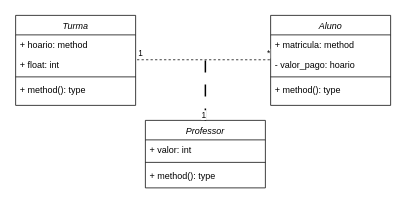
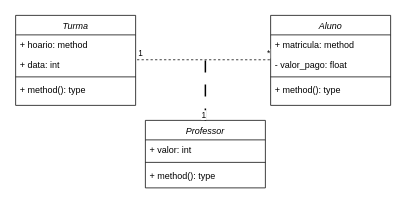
  <mxCell id="0" />
  <mxCell id="1" parent="0" />
  <mxCell id="2" value="Turma" style="swimlane;fontStyle=2;align=center;verticalAlign=top;childLayout=stackLayout;horizontal=1;startSize=26;horizontalStack=0;resizeParent=1;resizeLast=0;collapsible=1;marginBottom=0;rounded=0;shadow=0;strokeWidth=1;" parent="1" vertex="1"><mxGeometry x="20" y="20" width="160" height="120" as="geometry"><mxRectangle x="230" y="140" width="160" height="26" as="alternateBounds" /></mxGeometry></mxCell>
  <mxCell id="3" value="+ hoario: method" style="text;align=left;verticalAlign=top;spacingLeft=4;spacingRight=4;overflow=hidden;rotatable=0;points=[[0,0.5],[1,0.5]];portConstraint=eastwest;" parent="2" vertex="1"><mxGeometry y="26" width="160" height="26" as="geometry" /></mxCell>
- <mxCell id="4" value="+ float: int" style="text;align=left;verticalAlign=top;spacingLeft=4;spacingRight=4;overflow=hidden;rotatable=0;points=[[0,0.5],[1,0.5]];portConstraint=eastwest;rounded=0;shadow=0;html=0;" parent="2" vertex="1"><mxGeometry y="52" width="160" height="26" as="geometry" /></mxCell>
+ <mxCell id="4" value="+ data: int" style="text;align=left;verticalAlign=top;spacingLeft=4;spacingRight=4;overflow=hidden;rotatable=0;points=[[0,0.5],[1,0.5]];portConstraint=eastwest;rounded=0;shadow=0;html=0;" parent="2" vertex="1"><mxGeometry y="52" width="160" height="26" as="geometry" /></mxCell>
  <mxCell id="5" value="" style="line;html=1;strokeWidth=1;align=left;verticalAlign=middle;spacingTop=-1;spacingLeft=3;spacingRight=3;rotatable=0;labelPosition=right;points=[];portConstraint=eastwest;" parent="2" vertex="1"><mxGeometry y="78" width="160" height="8" as="geometry" /></mxCell>
  <mxCell id="6" value="+ method(): type" style="text;align=left;verticalAlign=top;spacingLeft=4;spacingRight=4;overflow=hidden;rotatable=0;points=[[0,0.5],[1,0.5]];portConstraint=eastwest;" parent="2" vertex="1"><mxGeometry y="86" width="160" height="26" as="geometry" /></mxCell>
  <mxCell id="7" value="Professor" style="swimlane;fontStyle=2;align=center;verticalAlign=top;childLayout=stackLayout;horizontal=1;startSize=26;horizontalStack=0;resizeParent=1;resizeLast=0;collapsible=1;marginBottom=0;rounded=0;shadow=0;strokeWidth=1;" vertex="1" parent="1"><mxGeometry x="193" y="160" width="160" height="90" as="geometry"><mxRectangle x="230" y="140" width="160" height="26" as="alternateBounds" /></mxGeometry></mxCell>
  <mxCell id="8" value="+ valor: int" style="text;align=left;verticalAlign=top;spacingLeft=4;spacingRight=4;overflow=hidden;rotatable=0;points=[[0,0.5],[1,0.5]];portConstraint=eastwest;" vertex="1" parent="7"><mxGeometry y="26" width="160" height="26" as="geometry" /></mxCell>
  <mxCell id="9" value="" style="line;html=1;strokeWidth=1;align=left;verticalAlign=middle;spacingTop=-1;spacingLeft=3;spacingRight=3;rotatable=0;labelPosition=right;points=[];portConstraint=eastwest;" vertex="1" parent="7"><mxGeometry y="52" width="160" height="8" as="geometry" /></mxCell>
  <mxCell id="10" value="+ method(): type" style="text;align=left;verticalAlign=top;spacingLeft=4;spacingRight=4;overflow=hidden;rotatable=0;points=[[0,0.5],[1,0.5]];portConstraint=eastwest;" vertex="1" parent="7"><mxGeometry y="60" width="160" height="26" as="geometry" /></mxCell>
  <mxCell id="11" value="Aluno" style="swimlane;fontStyle=2;align=center;verticalAlign=top;childLayout=stackLayout;horizontal=1;startSize=26;horizontalStack=0;resizeParent=1;resizeLast=0;collapsible=1;marginBottom=0;rounded=0;shadow=0;strokeWidth=1;" vertex="1" parent="1"><mxGeometry x="360" y="20" width="160" height="120" as="geometry"><mxRectangle x="230" y="140" width="160" height="26" as="alternateBounds" /></mxGeometry></mxCell>
  <mxCell id="12" value="+ matricula: method" style="text;align=left;verticalAlign=top;spacingLeft=4;spacingRight=4;overflow=hidden;rotatable=0;points=[[0,0.5],[1,0.5]];portConstraint=eastwest;" vertex="1" parent="11"><mxGeometry y="26" width="160" height="26" as="geometry" /></mxCell>
- <mxCell id="13" value="- valor_pago: hoario" style="text;align=left;verticalAlign=top;spacingLeft=4;spacingRight=4;overflow=hidden;rotatable=0;points=[[0,0.5],[1,0.5]];portConstraint=eastwest;rounded=0;shadow=0;html=0;" vertex="1" parent="11"><mxGeometry y="52" width="160" height="26" as="geometry" /></mxCell>
+ <mxCell id="13" value="- valor_pago: float" style="text;align=left;verticalAlign=top;spacingLeft=4;spacingRight=4;overflow=hidden;rotatable=0;points=[[0,0.5],[1,0.5]];portConstraint=eastwest;rounded=0;shadow=0;html=0;" vertex="1" parent="11"><mxGeometry y="52" width="160" height="26" as="geometry" /></mxCell>
  <mxCell id="14" value="" style="line;html=1;strokeWidth=1;align=left;verticalAlign=middle;spacingTop=-1;spacingLeft=3;spacingRight=3;rotatable=0;labelPosition=right;points=[];portConstraint=eastwest;" vertex="1" parent="11"><mxGeometry y="78" width="160" height="8" as="geometry" /></mxCell>
  <mxCell id="15" value="+ method(): type" style="text;align=left;verticalAlign=top;spacingLeft=4;spacingRight=4;overflow=hidden;rotatable=0;points=[[0,0.5],[1,0.5]];portConstraint=eastwest;" vertex="1" parent="11"><mxGeometry y="86" width="160" height="26" as="geometry" /></mxCell>
  <mxCell id="16" value="" style="endArrow=none;html=1;edgeStyle=orthogonalEdgeStyle;rounded=0;exitX=1.012;exitY=0.275;exitDx=0;exitDy=0;exitPerimeter=0;entryX=0;entryY=0.277;entryDx=0;entryDy=0;entryPerimeter=0;dashed=1;" edge="1" parent="1" source="4" target="13"><mxGeometry relative="1" as="geometry"><mxPoint x="190" y="50" as="sourcePoint" /><mxPoint x="350" y="50" as="targetPoint" /></mxGeometry></mxCell>
  <mxCell id="17" value="1" style="edgeLabel;resizable=0;html=1;align=left;verticalAlign=bottom;" connectable="0" vertex="1" parent="16"><mxGeometry x="-1" relative="1" as="geometry" /></mxCell>
  <mxCell id="18" value="*" style="edgeLabel;resizable=0;html=1;align=right;verticalAlign=bottom;" connectable="0" vertex="1" parent="16"><mxGeometry x="1" relative="1" as="geometry" /></mxCell>
  <mxCell id="19" value="" style="endArrow=none;dashed=1;html=1;dashPattern=8 8;strokeWidth=2;rounded=0;exitX=0.5;exitY=0;exitDx=0;exitDy=0;" edge="1" parent="1" source="7"><mxGeometry width="50" height="50" relative="1" as="geometry"><mxPoint x="250" y="210" as="sourcePoint" /><mxPoint x="273" y="80" as="targetPoint" /></mxGeometry></mxCell>
  <mxCell id="20" value="1" style="edgeLabel;html=1;align=center;verticalAlign=middle;resizable=0;points=[];" vertex="1" connectable="0" parent="19"><mxGeometry x="-0.807" y="3" relative="1" as="geometry"><mxPoint as="offset" /></mxGeometry></mxCell>
